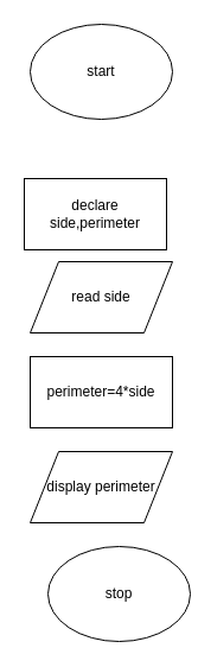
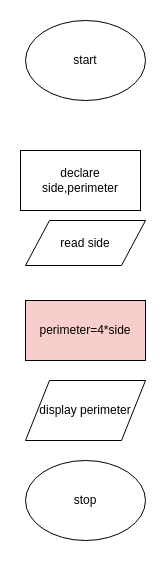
  <mxCell id="0" />
  <mxCell id="1" parent="0" />
  <mxCell id="2" value="start" style="ellipse;whiteSpace=wrap;html=1;" vertex="1" parent="1"><mxGeometry x="25" y="20" width="120" height="80" as="geometry" /></mxCell>
  <mxCell id="3" value="declare side,perimeter" style="rounded=0;whiteSpace=wrap;html=1;" vertex="1" parent="1"><mxGeometry x="20" y="150" width="120" height="60" as="geometry" /></mxCell>
- <mxCell id="4" value="read side" style="shape=parallelogram;perimeter=parallelogramPerimeter;whiteSpace=wrap;html=1;" vertex="1" parent="1"><mxGeometry x="25" y="220" width="120" height="60" as="geometry" /></mxCell>
- <mxCell id="5" value="perimeter=4*side" style="rounded=0;whiteSpace=wrap;html=1;" vertex="1" parent="1"><mxGeometry x="25" y="300" width="120" height="60" as="geometry" /></mxCell>
+ <mxCell id="4" value="read side" style="shape=parallelogram;perimeter=parallelogramPerimeter;whiteSpace=wrap;html=1;" vertex="1" parent="1"><mxGeometry x="25" y="220" width="120" height="45" as="geometry" /></mxCell>
+ <mxCell id="5" value="perimeter=4*side" style="rounded=0;whiteSpace=wrap;html=1;fillColor=#f8cecc;" vertex="1" parent="1"><mxGeometry x="25" y="300" width="120" height="60" as="geometry" /></mxCell>
  <mxCell id="6" value="display perimeter" style="shape=parallelogram;perimeter=parallelogramPerimeter;whiteSpace=wrap;html=1;" vertex="1" parent="1"><mxGeometry x="25" y="380" width="120" height="60" as="geometry" /></mxCell>
- <mxCell id="7" value="stop" style="ellipse;whiteSpace=wrap;html=1;" vertex="1" parent="1"><mxGeometry x="40" y="460" width="120" height="80" as="geometry" /></mxCell>
+ <mxCell id="7" value="stop" style="ellipse;whiteSpace=wrap;html=1;" vertex="1" parent="1"><mxGeometry x="25" y="460" width="120" height="80" as="geometry" /></mxCell>
